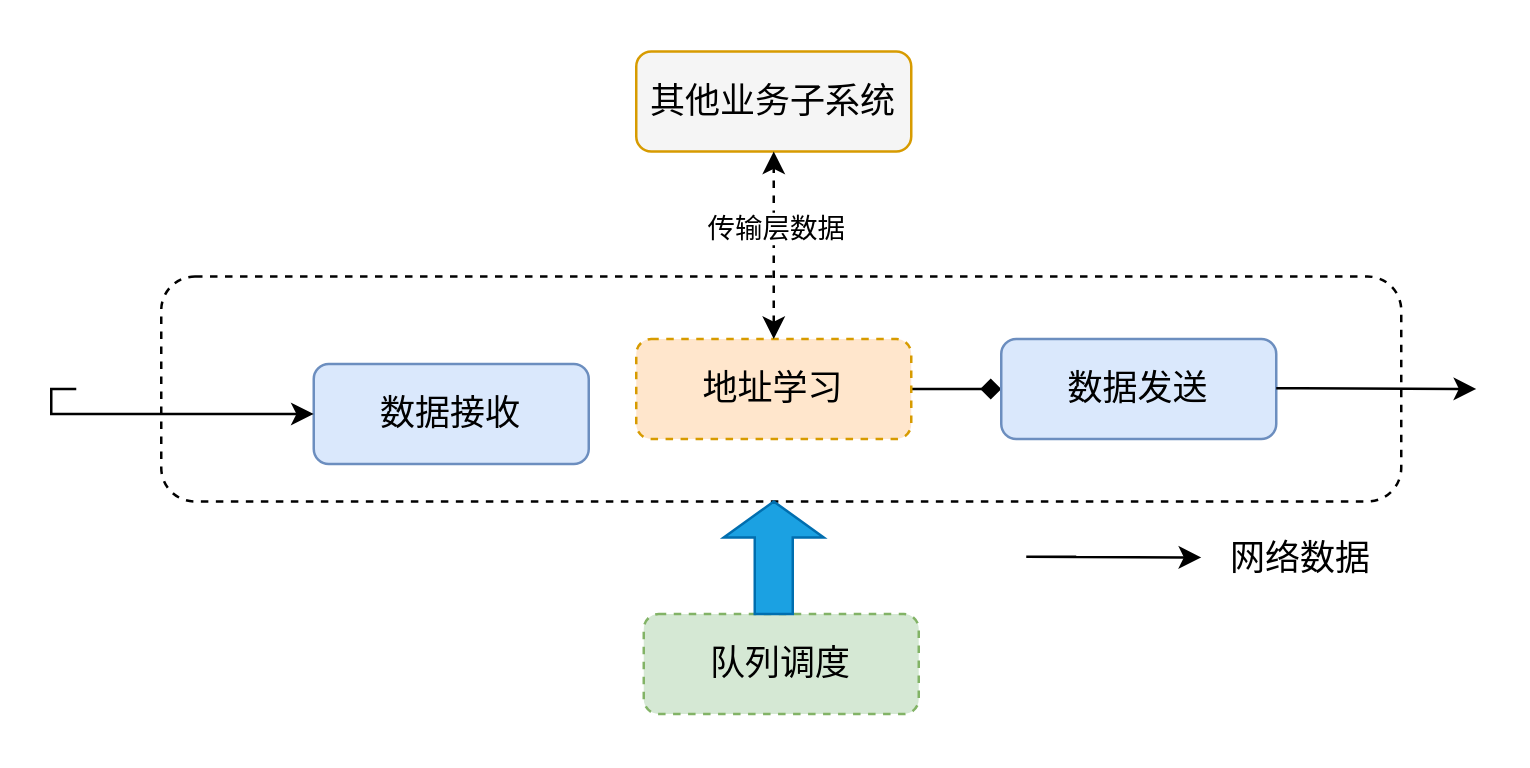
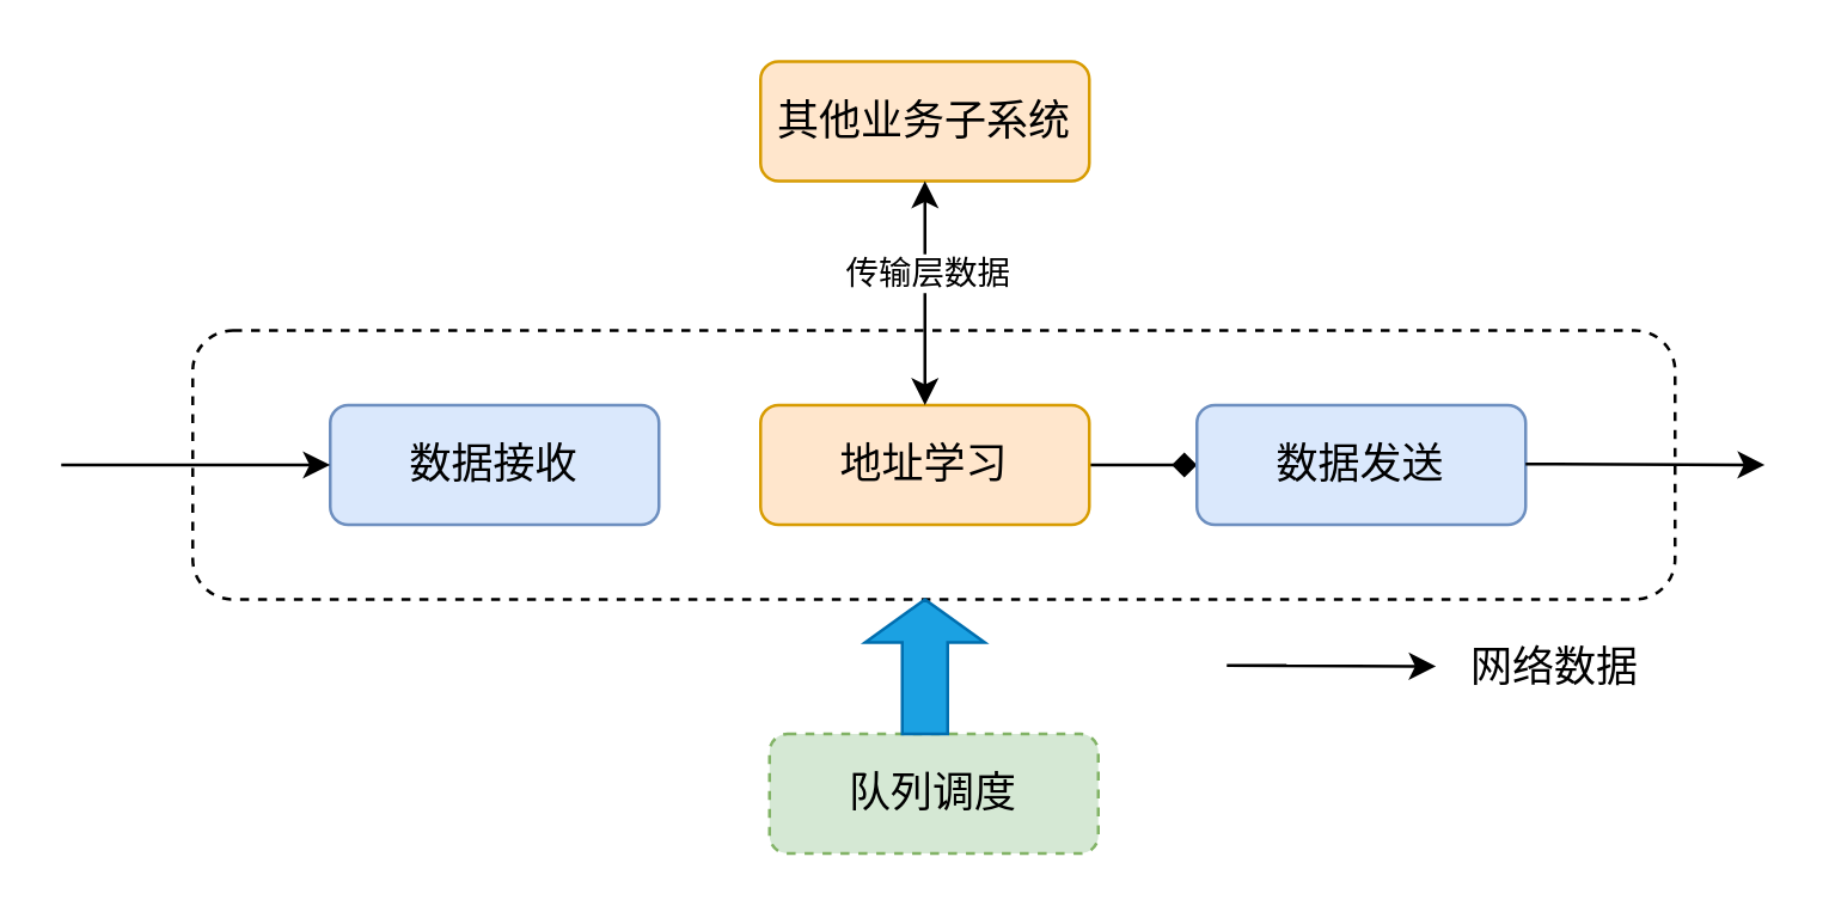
  <mxCell id="0" />
  <mxCell id="1" parent="0" />
  <mxCell id="2" value="" style="rounded=1;whiteSpace=wrap;html=1;dashed=1;" vertex="1" parent="1"><mxGeometry x="64" y="110" width="496" height="90" as="geometry" /></mxCell>
- <mxCell id="3" value="&lt;font style=&quot;font-size: 14px;&quot;&gt;数据接收&lt;/font&gt;" style="rounded=1;whiteSpace=wrap;html=1;fillColor=#dae8fc;strokeColor=#6c8ebf;" vertex="1" parent="1"><mxGeometry x="125" y="145" width="110" height="40" as="geometry" /></mxCell>
+ <mxCell id="3" value="&lt;font style=&quot;font-size: 14px;&quot;&gt;数据接收&lt;/font&gt;" style="rounded=1;whiteSpace=wrap;html=1;fillColor=#dae8fc;strokeColor=#6c8ebf;" vertex="1" parent="1"><mxGeometry x="110" y="135" width="110" height="40" as="geometry" /></mxCell>
  <mxCell id="4" value="" style="edgeStyle=orthogonalEdgeStyle;rounded=0;orthogonalLoop=1;jettySize=auto;html=1;fontSize=14;endArrow=diamond;" edge="1" parent="1" source="5" target="6"><mxGeometry relative="1" as="geometry" /></mxCell>
- <mxCell id="5" value="&lt;span style=&quot;font-size: 14px;&quot;&gt;地址学习&lt;/span&gt;" style="rounded=1;whiteSpace=wrap;html=1;fillColor=#ffe6cc;strokeColor=#d79b00;dashed=1;" vertex="1" parent="1"><mxGeometry x="254" y="135" width="110" height="40" as="geometry" /></mxCell>
+ <mxCell id="5" value="&lt;span style=&quot;font-size: 14px;&quot;&gt;地址学习&lt;/span&gt;" style="rounded=1;whiteSpace=wrap;html=1;fillColor=#ffe6cc;strokeColor=#d79b00;" vertex="1" parent="1"><mxGeometry x="254" y="135" width="110" height="40" as="geometry" /></mxCell>
  <mxCell id="6" value="&lt;font style=&quot;font-size: 14px;&quot;&gt;数据发送&lt;/font&gt;" style="rounded=1;whiteSpace=wrap;html=1;fillColor=#dae8fc;strokeColor=#6c8ebf;" vertex="1" parent="1"><mxGeometry x="400" y="135" width="110" height="40" as="geometry" /></mxCell>
  <mxCell id="7" value="&lt;font style=&quot;font-size: 14px;&quot;&gt;队列调度&lt;/font&gt;" style="rounded=1;whiteSpace=wrap;html=1;fillColor=#d5e8d4;strokeColor=#82b366;dashed=1;" vertex="1" parent="1"><mxGeometry x="257" y="245" width="110" height="40" as="geometry" /></mxCell>
  <mxCell id="8" value="" style="edgeStyle=orthogonalEdgeStyle;rounded=0;orthogonalLoop=1;jettySize=auto;html=1;fontSize=14;entryX=0;entryY=0.5;entryDx=0;entryDy=0;" edge="1" parent="1" target="3"><mxGeometry relative="1" as="geometry"><mxPoint x="30" y="155" as="sourcePoint" /><mxPoint x="264" y="165" as="targetPoint" /><Array as="points"><mxPoint x="20" y="155" /></Array></mxGeometry></mxCell>
  <mxCell id="9" value="" style="edgeStyle=orthogonalEdgeStyle;rounded=0;orthogonalLoop=1;jettySize=auto;html=1;fontSize=14;" edge="1" parent="1"><mxGeometry relative="1" as="geometry"><mxPoint x="510" y="154.69" as="sourcePoint" /><mxPoint x="590" y="155" as="targetPoint" /><Array as="points"><mxPoint x="520" y="154.69" /></Array></mxGeometry></mxCell>
  <mxCell id="10" value="网络数据" style="text;html=1;strokeColor=none;fillColor=none;align=center;verticalAlign=middle;whiteSpace=wrap;rounded=0;fontSize=14;" vertex="1" parent="1"><mxGeometry x="490" y="207.5" width="60" height="30" as="geometry" /></mxCell>
  <mxCell id="11" value="" style="edgeStyle=orthogonalEdgeStyle;rounded=0;orthogonalLoop=1;jettySize=auto;html=1;fontSize=14;" edge="1" parent="1"><mxGeometry relative="1" as="geometry"><mxPoint x="430" y="222.08" as="sourcePoint" /><mxPoint x="480" y="222.39" as="targetPoint" /><Array as="points"><mxPoint x="410" y="222.08" /></Array></mxGeometry></mxCell>
  <mxCell id="12" value="" style="html=1;shadow=0;dashed=0;align=center;verticalAlign=middle;shape=mxgraph.arrows2.arrow;dy=0.62;dx=14.38;direction=north;notch=0;fontSize=14;fillColor=#1ba1e2;fontColor=#ffffff;strokeColor=#006EAF;" vertex="1" parent="1"><mxGeometry x="289" y="200" width="40" height="45" as="geometry" /></mxCell>
- <mxCell id="13" value="&lt;span style=&quot;font-size: 14px;&quot;&gt;其他业务子系统&lt;/span&gt;" style="rounded=1;whiteSpace=wrap;html=1;fillColor=#f5f5f5;strokeColor=#d79b00;" vertex="1" parent="1"><mxGeometry x="254" y="20" width="110" height="40" as="geometry" /></mxCell>
- <mxCell id="14" value="" style="endArrow=classic;startArrow=classic;html=1;rounded=0;entryX=0.5;entryY=1;entryDx=0;entryDy=0;exitX=0.5;exitY=0;exitDx=0;exitDy=0;dashed=1;" edge="1" parent="1" source="5" target="13"><mxGeometry width="50" height="50" relative="1" as="geometry"><mxPoint x="270" y="200" as="sourcePoint" /><mxPoint x="320" y="150" as="targetPoint" /></mxGeometry></mxCell>
+ <mxCell id="13" value="&lt;span style=&quot;font-size: 14px;&quot;&gt;其他业务子系统&lt;/span&gt;" style="rounded=1;whiteSpace=wrap;html=1;fillColor=#ffe6cc;strokeColor=#d79b00;" vertex="1" parent="1"><mxGeometry x="254" y="20" width="110" height="40" as="geometry" /></mxCell>
+ <mxCell id="14" value="" style="endArrow=classic;startArrow=classic;html=1;rounded=0;entryX=0.5;entryY=1;entryDx=0;entryDy=0;exitX=0.5;exitY=0;exitDx=0;exitDy=0;" edge="1" parent="1" source="5" target="13"><mxGeometry width="50" height="50" relative="1" as="geometry"><mxPoint x="270" y="200" as="sourcePoint" /><mxPoint x="320" y="150" as="targetPoint" /></mxGeometry></mxCell>
  <mxCell id="15" value="传输层数据" style="edgeLabel;html=1;align=center;verticalAlign=middle;resizable=0;points=[];" vertex="1" connectable="0" parent="14"><mxGeometry x="0.191" y="-1" relative="1" as="geometry"><mxPoint x="-1" as="offset" /></mxGeometry></mxCell>
